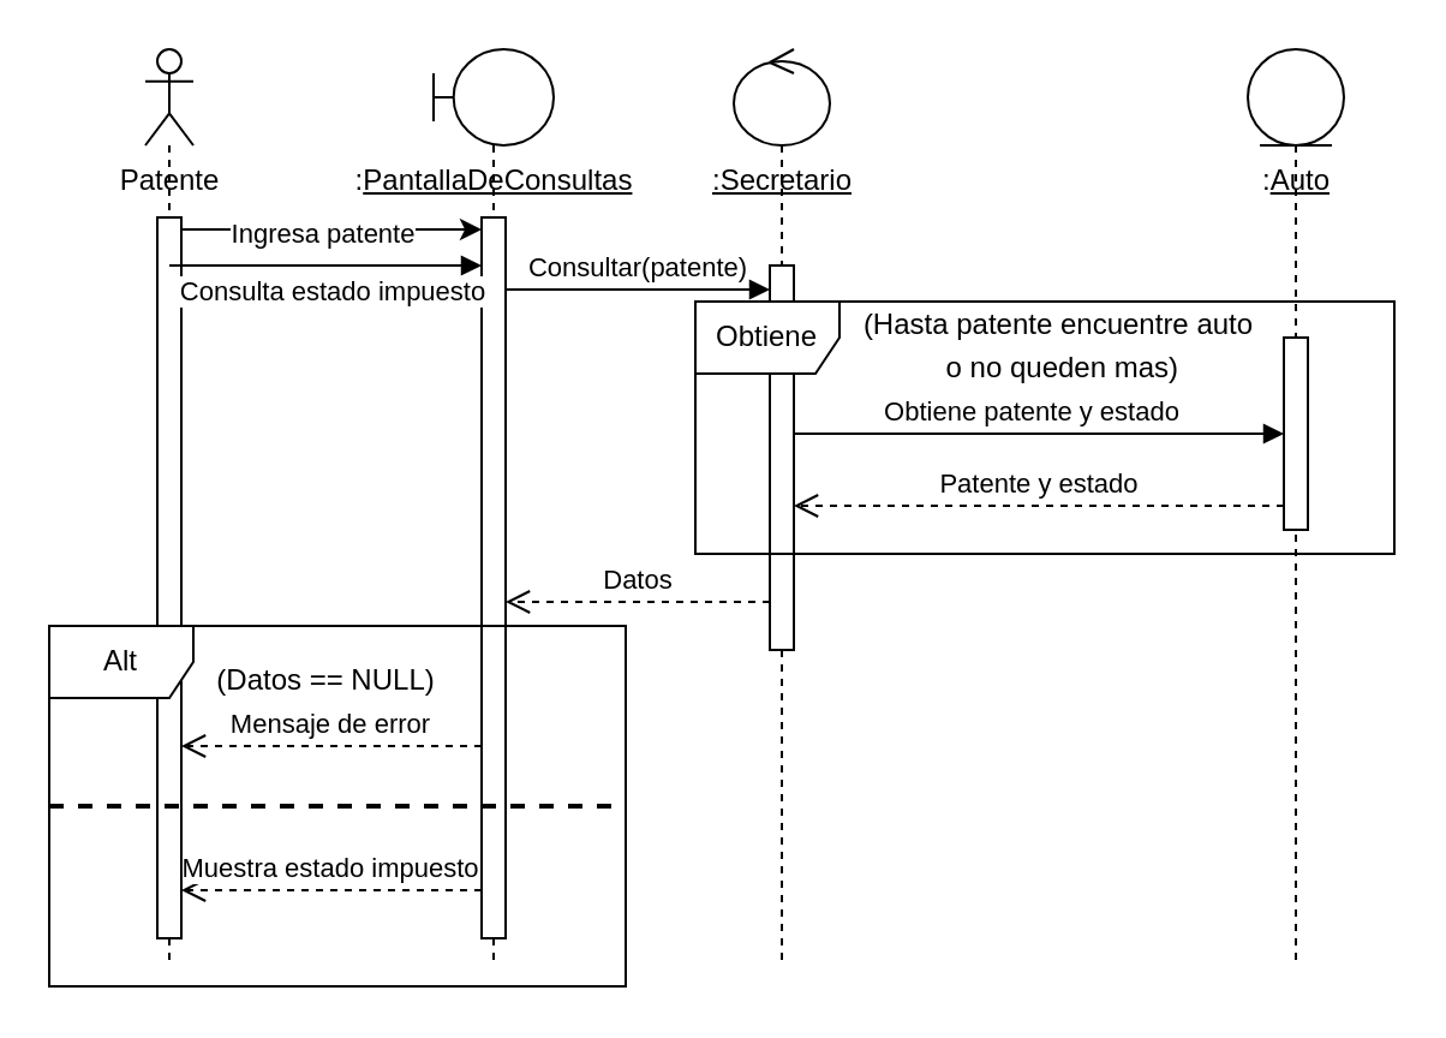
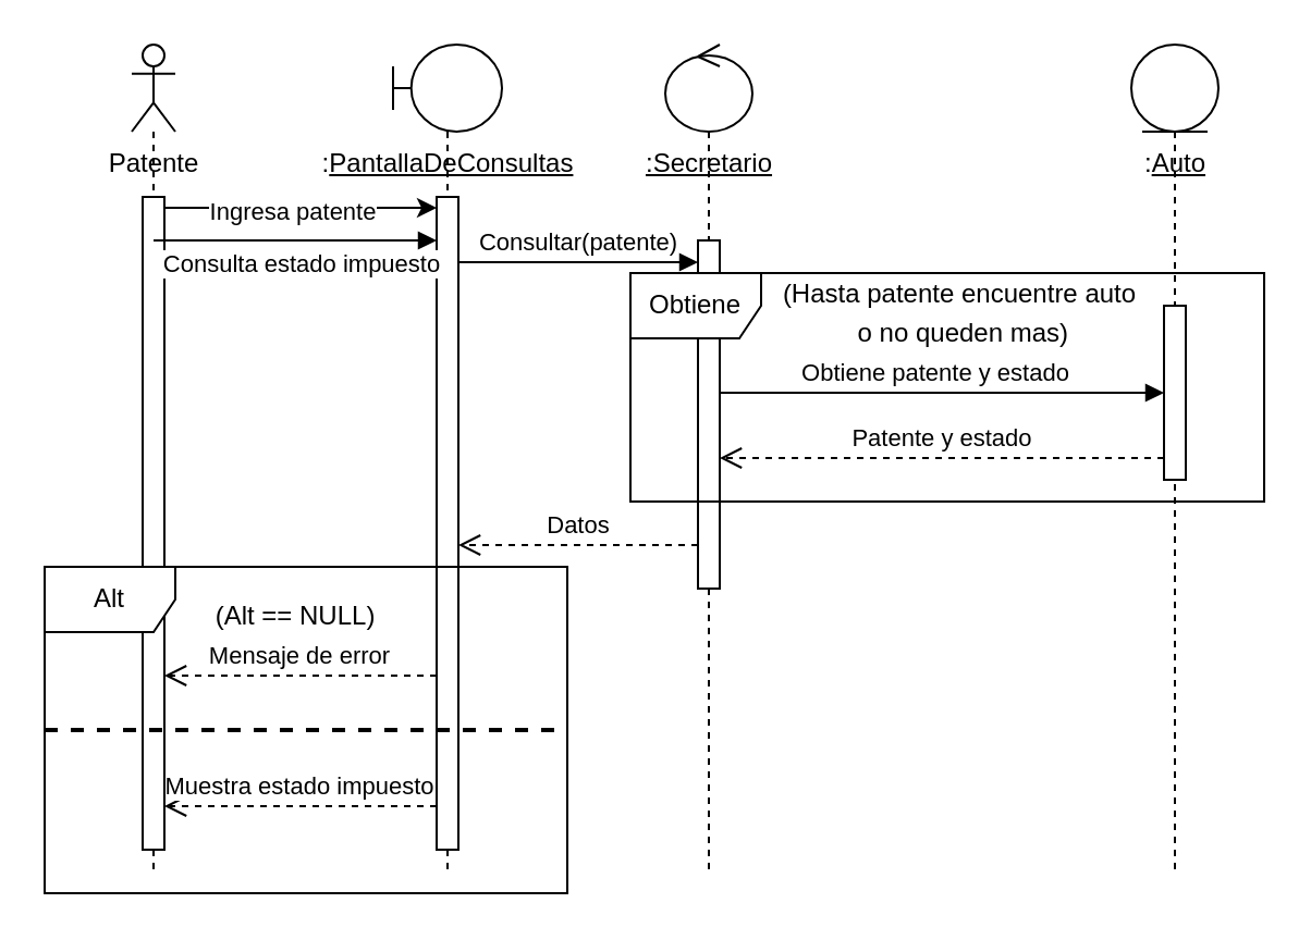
  <mxCell id="0" />
  <mxCell id="1" parent="0" />
  <mxCell id="2" value="" style="shape=umlLifeline;perimeter=lifelinePerimeter;whiteSpace=wrap;html=1;container=1;dropTarget=0;collapsible=0;recursiveResize=0;outlineConnect=0;portConstraint=eastwest;newEdgeStyle={&quot;curved&quot;:0,&quot;rounded&quot;:0};participant=umlActor;" parent="1" vertex="1"><mxGeometry x="60" y="20" width="20" height="380" as="geometry" /></mxCell>
  <mxCell id="3" value="" style="html=1;points=[[0,0,0,0,5],[0,1,0,0,-5],[1,0,0,0,5],[1,1,0,0,-5]];perimeter=orthogonalPerimeter;outlineConnect=0;targetShapes=umlLifeline;portConstraint=eastwest;newEdgeStyle={&quot;curved&quot;:0,&quot;rounded&quot;:0};" parent="2" vertex="1"><mxGeometry x="5" y="70" width="10" height="300" as="geometry" /></mxCell>
  <mxCell id="4" value="Patente" style="text;html=1;align=center;verticalAlign=middle;resizable=0;points=[];autosize=1;strokeColor=none;fillColor=none;" parent="1" vertex="1"><mxGeometry x="30" y="60" width="80" height="30" as="geometry" /></mxCell>
  <mxCell id="5" value="" style="shape=umlLifeline;perimeter=lifelinePerimeter;whiteSpace=wrap;html=1;container=1;dropTarget=0;collapsible=0;recursiveResize=0;outlineConnect=0;portConstraint=eastwest;newEdgeStyle={&quot;curved&quot;:0,&quot;rounded&quot;:0};participant=umlBoundary;" parent="1" vertex="1"><mxGeometry x="180" y="20" width="50" height="380" as="geometry" /></mxCell>
  <mxCell id="6" value="" style="html=1;points=[[0,0,0,0,5],[0,1,0,0,-5],[1,0,0,0,5],[1,1,0,0,-5]];perimeter=orthogonalPerimeter;outlineConnect=0;targetShapes=umlLifeline;portConstraint=eastwest;newEdgeStyle={&quot;curved&quot;:0,&quot;rounded&quot;:0};" parent="5" vertex="1"><mxGeometry x="20" y="70" width="10" height="300" as="geometry" /></mxCell>
  <mxCell id="7" value=":&lt;u&gt;PantallaDeConsultas&lt;/u&gt;" style="text;html=1;align=center;verticalAlign=middle;resizable=0;points=[];autosize=1;strokeColor=none;fillColor=none;" parent="1" vertex="1"><mxGeometry x="135" y="60" width="140" height="30" as="geometry" /></mxCell>
  <mxCell id="8" value="" style="shape=umlLifeline;perimeter=lifelinePerimeter;whiteSpace=wrap;html=1;container=1;dropTarget=0;collapsible=0;recursiveResize=0;outlineConnect=0;portConstraint=eastwest;newEdgeStyle={&quot;curved&quot;:0,&quot;rounded&quot;:0};participant=umlControl;" parent="1" vertex="1"><mxGeometry x="305" y="20" width="40" height="380" as="geometry" /></mxCell>
  <mxCell id="9" value="" style="html=1;points=[[0,0,0,0,5],[0,1,0,0,-5],[1,0,0,0,5],[1,1,0,0,-5]];perimeter=orthogonalPerimeter;outlineConnect=0;targetShapes=umlLifeline;portConstraint=eastwest;newEdgeStyle={&quot;curved&quot;:0,&quot;rounded&quot;:0};" parent="8" vertex="1"><mxGeometry x="15" y="90" width="10" height="160" as="geometry" /></mxCell>
  <mxCell id="10" value="&lt;u style=&quot;text-wrap: wrap;&quot;&gt;:Secretario&lt;/u&gt;" style="text;html=1;align=center;verticalAlign=middle;resizable=0;points=[];autosize=1;strokeColor=none;fillColor=none;" parent="1" vertex="1"><mxGeometry x="270" y="60" width="110" height="30" as="geometry" /></mxCell>
  <mxCell id="11" value="" style="shape=umlLifeline;perimeter=lifelinePerimeter;whiteSpace=wrap;html=1;container=1;dropTarget=0;collapsible=0;recursiveResize=0;outlineConnect=0;portConstraint=eastwest;newEdgeStyle={&quot;curved&quot;:0,&quot;rounded&quot;:0};participant=umlEntity;" parent="1" vertex="1"><mxGeometry x="519" y="20" width="40" height="380" as="geometry" /></mxCell>
  <mxCell id="12" value="" style="html=1;points=[[0,0,0,0,5],[0,1,0,0,-5],[1,0,0,0,5],[1,1,0,0,-5]];perimeter=orthogonalPerimeter;outlineConnect=0;targetShapes=umlLifeline;portConstraint=eastwest;newEdgeStyle={&quot;curved&quot;:0,&quot;rounded&quot;:0};" parent="11" vertex="1"><mxGeometry x="15" y="120" width="10" height="80" as="geometry" /></mxCell>
  <mxCell id="13" value=":&lt;u&gt;Auto&lt;/u&gt;" style="text;html=1;align=center;verticalAlign=middle;resizable=0;points=[];autosize=1;strokeColor=none;fillColor=none;" parent="1" vertex="1"><mxGeometry x="514" y="60" width="50" height="30" as="geometry" /></mxCell>
  <mxCell id="14" style="edgeStyle=orthogonalEdgeStyle;rounded=0;orthogonalLoop=1;jettySize=auto;html=1;curved=0;exitX=1;exitY=0;exitDx=0;exitDy=5;exitPerimeter=0;entryX=0;entryY=0;entryDx=0;entryDy=5;entryPerimeter=0;" parent="1" source="3" target="6" edge="1"><mxGeometry relative="1" as="geometry" /></mxCell>
  <mxCell id="15" value="Ingresa patente" style="edgeLabel;html=1;align=center;verticalAlign=middle;resizable=0;points=[];" parent="14" vertex="1" connectable="0"><mxGeometry x="-0.137" y="-1" relative="1" as="geometry"><mxPoint x="4" as="offset" /></mxGeometry></mxCell>
  <mxCell id="16" value="Consultar(patente)" style="html=1;verticalAlign=bottom;endArrow=block;curved=0;rounded=0;" parent="1" edge="1"><mxGeometry width="80" relative="1" as="geometry"><mxPoint x="210" y="120" as="sourcePoint" /><mxPoint x="320" y="120" as="targetPoint" /><mxPoint as="offset" /></mxGeometry></mxCell>
  <mxCell id="17" value="Obtiene" style="shape=umlFrame;whiteSpace=wrap;html=1;pointerEvents=0;" parent="1" vertex="1"><mxGeometry x="289" y="125" width="291" height="105" as="geometry" /></mxCell>
  <mxCell id="18" value="Obtiene patente y estado" style="html=1;verticalAlign=bottom;endArrow=block;curved=0;rounded=0;" parent="1" target="12" edge="1"><mxGeometry x="-0.03" width="80" relative="1" as="geometry"><mxPoint x="330" y="180" as="sourcePoint" /><mxPoint x="495" y="180" as="targetPoint" /><mxPoint as="offset" /></mxGeometry></mxCell>
  <mxCell id="19" value="Patente y estado" style="html=1;verticalAlign=bottom;endArrow=open;dashed=1;endSize=8;curved=0;rounded=0;" parent="1" source="12" edge="1"><mxGeometry relative="1" as="geometry"><mxPoint x="490" y="210" as="sourcePoint" /><mxPoint x="330" y="210" as="targetPoint" /></mxGeometry></mxCell>
  <mxCell id="20" value="&lt;p style=&quot;line-height: 100%;&quot;&gt;(Hasta patente encuentre auto&lt;/p&gt;&lt;p style=&quot;line-height: 0%;&quot;&gt;&amp;nbsp;o no queden mas)&lt;/p&gt;" style="text;html=1;align=center;verticalAlign=middle;resizable=0;points=[];autosize=1;strokeColor=none;fillColor=none;" parent="1" vertex="1"><mxGeometry x="355" y="110" width="170" height="60" as="geometry" /></mxCell>
  <mxCell id="21" value="Datos" style="html=1;verticalAlign=bottom;endArrow=open;dashed=1;endSize=8;curved=0;rounded=0;" parent="1" target="6" edge="1"><mxGeometry relative="1" as="geometry"><mxPoint x="320" y="250" as="sourcePoint" /><mxPoint x="240" y="250" as="targetPoint" /></mxGeometry></mxCell>
  <mxCell id="22" value="Alt" style="shape=umlFrame;whiteSpace=wrap;html=1;pointerEvents=0;" parent="1" vertex="1"><mxGeometry x="20" y="260" width="240" height="150" as="geometry" /></mxCell>
  <mxCell id="23" value="" style="line;strokeWidth=2;html=1;dashed=1;" parent="1" vertex="1"><mxGeometry x="20" y="330" width="240" height="10" as="geometry" /></mxCell>
- <mxCell id="24" value="(Datos == NULL)" style="text;html=1;align=center;verticalAlign=middle;resizable=0;points=[];autosize=1;strokeColor=none;fillColor=none;" parent="1" vertex="1"><mxGeometry x="80" y="268" width="110" height="30" as="geometry" /></mxCell>
+ <mxCell id="24" value="(Alt == NULL)" style="text;html=1;align=center;verticalAlign=middle;resizable=0;points=[];autosize=1;strokeColor=none;fillColor=none;" parent="1" vertex="1"><mxGeometry x="80" y="268" width="110" height="30" as="geometry" /></mxCell>
  <mxCell id="25" value="Mensaje de error" style="html=1;verticalAlign=bottom;endArrow=open;dashed=1;endSize=8;curved=0;rounded=0;" parent="1" target="3" edge="1"><mxGeometry relative="1" as="geometry"><mxPoint x="200" y="310" as="sourcePoint" /><mxPoint x="120" y="310" as="targetPoint" /></mxGeometry></mxCell>
  <mxCell id="26" value="Muestra estado impuesto" style="html=1;verticalAlign=bottom;endArrow=open;dashed=1;endSize=8;curved=0;rounded=0;" parent="1" target="3" edge="1"><mxGeometry relative="1" as="geometry"><mxPoint x="200" y="370" as="sourcePoint" /><mxPoint x="120" y="370" as="targetPoint" /></mxGeometry></mxCell>
  <mxCell id="27" value="Consulta estado impuesto" style="html=1;verticalAlign=bottom;endArrow=block;curved=0;rounded=0;" edge="1" parent="1"><mxGeometry x="0.041" y="-20" width="80" relative="1" as="geometry"><mxPoint x="70" y="110" as="sourcePoint" /><mxPoint x="200" y="110" as="targetPoint" /><mxPoint as="offset" /></mxGeometry></mxCell>
